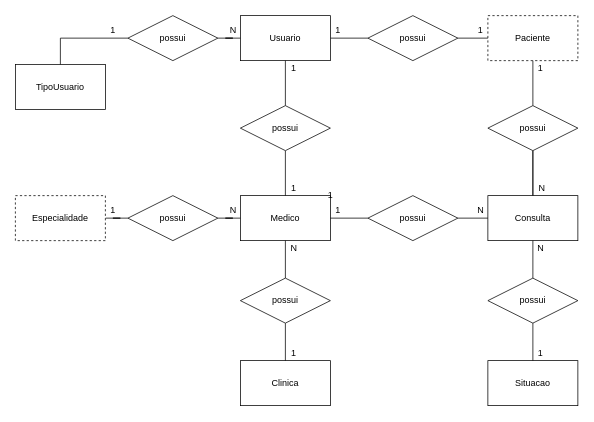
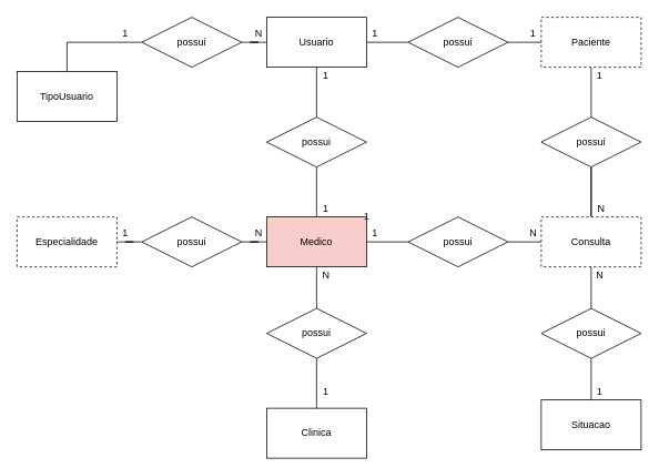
  <mxCell id="0" />
  <mxCell id="1" parent="0" />
  <mxCell id="2" value="TipoUsuario" style="rounded=0;whiteSpace=wrap;html=1;" vertex="1" parent="1"><mxGeometry x="20" y="85" width="120" height="60" as="geometry" /></mxCell>
  <mxCell id="3" style="edgeStyle=orthogonalEdgeStyle;rounded=0;orthogonalLoop=1;jettySize=auto;html=1;entryX=0;entryY=0.5;entryDx=0;entryDy=0;endArrow=none;endFill=0;" edge="1" parent="1" source="4" target="12"><mxGeometry relative="1" as="geometry" /></mxCell>
  <mxCell id="4" value="Usuario" style="rounded=0;whiteSpace=wrap;html=1;" vertex="1" parent="1"><mxGeometry x="320" y="20" width="120" height="60" as="geometry" /></mxCell>
  <mxCell id="5" style="edgeStyle=orthogonalEdgeStyle;rounded=0;orthogonalLoop=1;jettySize=auto;html=1;endArrow=none;endFill=0;" edge="1" parent="1" source="7" target="4"><mxGeometry relative="1" as="geometry" /></mxCell>
  <mxCell id="6" style="edgeStyle=orthogonalEdgeStyle;rounded=0;orthogonalLoop=1;jettySize=auto;html=1;endArrow=none;endFill=0;" edge="1" parent="1" source="7" target="2"><mxGeometry relative="1" as="geometry" /></mxCell>
  <mxCell id="7" value="possui" style="shape=rhombus;perimeter=rhombusPerimeter;whiteSpace=wrap;html=1;align=center;" vertex="1" parent="1"><mxGeometry x="170" y="20" width="120" height="60" as="geometry" /></mxCell>
  <mxCell id="8" value="1" style="text;html=1;align=center;verticalAlign=middle;resizable=0;points=[];autosize=1;strokeColor=none;" vertex="1" parent="1"><mxGeometry x="140" y="30" width="20" height="20" as="geometry" /></mxCell>
  <mxCell id="9" value="Paciente" style="rounded=0;whiteSpace=wrap;html=1;dashed=1;" vertex="1" parent="1"><mxGeometry x="650" y="20" width="120" height="60" as="geometry" /></mxCell>
- <mxCell id="10" value="Medico" style="rounded=0;whiteSpace=wrap;html=1;" vertex="1" parent="1"><mxGeometry x="320" y="260" width="120" height="60" as="geometry" /></mxCell>
+ <mxCell id="10" value="Medico" style="rounded=0;whiteSpace=wrap;html=1;fillColor=#f8cecc;" vertex="1" parent="1"><mxGeometry x="320" y="260" width="120" height="60" as="geometry" /></mxCell>
  <mxCell id="11" style="edgeStyle=orthogonalEdgeStyle;rounded=0;orthogonalLoop=1;jettySize=auto;html=1;exitX=1;exitY=0.5;exitDx=0;exitDy=0;endArrow=none;endFill=0;" edge="1" parent="1" source="12" target="9"><mxGeometry relative="1" as="geometry" /></mxCell>
  <mxCell id="12" value="possui" style="shape=rhombus;perimeter=rhombusPerimeter;whiteSpace=wrap;html=1;align=center;" vertex="1" parent="1"><mxGeometry x="490" y="20" width="120" height="60" as="geometry" /></mxCell>
  <mxCell id="13" style="edgeStyle=orthogonalEdgeStyle;rounded=0;orthogonalLoop=1;jettySize=auto;html=1;exitX=0.5;exitY=1;exitDx=0;exitDy=0;endArrow=none;endFill=0;" edge="1" parent="1" source="15" target="10"><mxGeometry relative="1" as="geometry" /></mxCell>
  <mxCell id="14" style="edgeStyle=orthogonalEdgeStyle;rounded=0;orthogonalLoop=1;jettySize=auto;html=1;exitX=0.5;exitY=0;exitDx=0;exitDy=0;endArrow=none;endFill=0;" edge="1" parent="1" source="15" target="4"><mxGeometry relative="1" as="geometry" /></mxCell>
  <mxCell id="15" value="possui" style="shape=rhombus;perimeter=rhombusPerimeter;whiteSpace=wrap;html=1;align=center;" vertex="1" parent="1"><mxGeometry x="320" y="140" width="120" height="60" as="geometry" /></mxCell>
  <mxCell id="16" value="1" style="text;html=1;align=center;verticalAlign=middle;resizable=0;points=[];autosize=1;strokeColor=none;" vertex="1" parent="1"><mxGeometry x="381" y="80" width="20" height="20" as="geometry" /></mxCell>
  <mxCell id="17" value="1" style="text;html=1;align=center;verticalAlign=middle;resizable=0;points=[];autosize=1;strokeColor=none;" vertex="1" parent="1"><mxGeometry x="440" y="30" width="20" height="20" as="geometry" /></mxCell>
  <mxCell id="18" value="N" style="text;html=1;align=center;verticalAlign=middle;resizable=0;points=[];autosize=1;strokeColor=none;" vertex="1" parent="1"><mxGeometry x="300" y="30" width="20" height="20" as="geometry" /></mxCell>
  <mxCell id="19" value="1" style="text;html=1;align=center;verticalAlign=middle;resizable=0;points=[];autosize=1;strokeColor=none;" vertex="1" parent="1"><mxGeometry x="381" y="240" width="20" height="20" as="geometry" /></mxCell>
  <mxCell id="20" value="1" style="text;html=1;align=center;verticalAlign=middle;resizable=0;points=[];autosize=1;strokeColor=none;" vertex="1" parent="1"><mxGeometry x="630" y="30" width="20" height="20" as="geometry" /></mxCell>
  <mxCell id="21" style="edgeStyle=orthogonalEdgeStyle;rounded=0;orthogonalLoop=1;jettySize=auto;html=1;endArrow=none;endFill=0;" edge="1" parent="1" source="22" target="10"><mxGeometry relative="1" as="geometry" /></mxCell>
  <mxCell id="22" value="possui" style="shape=rhombus;perimeter=rhombusPerimeter;whiteSpace=wrap;html=1;align=center;" vertex="1" parent="1"><mxGeometry x="170" y="260" width="120" height="60" as="geometry" /></mxCell>
  <mxCell id="23" style="edgeStyle=orthogonalEdgeStyle;rounded=0;orthogonalLoop=1;jettySize=auto;html=1;entryX=0;entryY=0.5;entryDx=0;entryDy=0;endArrow=none;endFill=0;" edge="1" parent="1" source="24" target="22"><mxGeometry relative="1" as="geometry" /></mxCell>
  <mxCell id="24" value="Especialidade" style="rounded=0;whiteSpace=wrap;html=1;dashed=1;" vertex="1" parent="1"><mxGeometry x="20" y="260" width="120" height="60" as="geometry" /></mxCell>
  <mxCell id="25" value="1" style="text;html=1;align=center;verticalAlign=middle;resizable=0;points=[];autosize=1;strokeColor=none;" vertex="1" parent="1"><mxGeometry x="140" y="270" width="20" height="20" as="geometry" /></mxCell>
  <mxCell id="26" value="N" style="text;html=1;align=center;verticalAlign=middle;resizable=0;points=[];autosize=1;strokeColor=none;" vertex="1" parent="1"><mxGeometry x="300" y="270" width="20" height="20" as="geometry" /></mxCell>
  <mxCell id="27" value="" style="edgeStyle=orthogonalEdgeStyle;rounded=0;orthogonalLoop=1;jettySize=auto;html=1;endArrow=none;endFill=0;" edge="1" parent="1" source="28" target="34"><mxGeometry relative="1" as="geometry" /></mxCell>
- <mxCell id="28" value="Consulta" style="rounded=0;whiteSpace=wrap;html=1;" vertex="1" parent="1"><mxGeometry x="650" y="260" width="120" height="60" as="geometry" /></mxCell>
+ <mxCell id="28" value="Consulta" style="rounded=0;whiteSpace=wrap;html=1;dashed=1;" vertex="1" parent="1"><mxGeometry x="650" y="260" width="120" height="60" as="geometry" /></mxCell>
  <mxCell id="29" style="edgeStyle=orthogonalEdgeStyle;rounded=0;orthogonalLoop=1;jettySize=auto;html=1;entryX=0;entryY=0.5;entryDx=0;entryDy=0;endArrow=none;endFill=0;" edge="1" parent="1" source="31" target="28"><mxGeometry relative="1" as="geometry" /></mxCell>
  <mxCell id="30" style="edgeStyle=orthogonalEdgeStyle;rounded=0;orthogonalLoop=1;jettySize=auto;html=1;entryX=1;entryY=0.5;entryDx=0;entryDy=0;endArrow=none;endFill=0;" edge="1" parent="1" source="31" target="10"><mxGeometry relative="1" as="geometry" /></mxCell>
  <mxCell id="31" value="possui" style="shape=rhombus;perimeter=rhombusPerimeter;whiteSpace=wrap;html=1;align=center;" vertex="1" parent="1"><mxGeometry x="490" y="260" width="120" height="60" as="geometry" /></mxCell>
  <mxCell id="32" style="edgeStyle=orthogonalEdgeStyle;rounded=0;orthogonalLoop=1;jettySize=auto;html=1;endArrow=none;endFill=0;" edge="1" parent="1" source="34" target="28"><mxGeometry relative="1" as="geometry" /></mxCell>
  <mxCell id="33" style="edgeStyle=orthogonalEdgeStyle;rounded=0;orthogonalLoop=1;jettySize=auto;html=1;entryX=0.5;entryY=1;entryDx=0;entryDy=0;endArrow=none;endFill=0;" edge="1" parent="1" source="34" target="9"><mxGeometry relative="1" as="geometry" /></mxCell>
  <mxCell id="34" value="possui" style="shape=rhombus;perimeter=rhombusPerimeter;whiteSpace=wrap;html=1;align=center;" vertex="1" parent="1"><mxGeometry x="650" y="140" width="120" height="60" as="geometry" /></mxCell>
  <mxCell id="35" value="N" style="text;html=1;align=center;verticalAlign=middle;resizable=0;points=[];autosize=1;strokeColor=none;" vertex="1" parent="1"><mxGeometry x="630" y="270" width="20" height="20" as="geometry" /></mxCell>
  <mxCell id="36" value="&amp;nbsp;N" style="text;html=1;align=center;verticalAlign=middle;resizable=0;points=[];autosize=1;strokeColor=none;" vertex="1" parent="1"><mxGeometry x="705" y="240" width="30" height="20" as="geometry" /></mxCell>
  <mxCell id="37" value="1" style="text;html=1;align=center;verticalAlign=middle;resizable=0;points=[];autosize=1;strokeColor=none;" vertex="1" parent="1"><mxGeometry x="440" y="270" width="20" height="20" as="geometry" /></mxCell>
  <mxCell id="38" value="1" style="text;html=1;align=center;verticalAlign=middle;resizable=0;points=[];autosize=1;strokeColor=none;" vertex="1" parent="1"><mxGeometry x="710" y="80" width="20" height="20" as="geometry" /></mxCell>
  <mxCell id="39" value="Situacao" style="rounded=0;whiteSpace=wrap;html=1;" vertex="1" parent="1"><mxGeometry x="650" y="480" width="120" height="60" as="geometry" /></mxCell>
  <mxCell id="40" style="edgeStyle=orthogonalEdgeStyle;rounded=0;orthogonalLoop=1;jettySize=auto;html=1;entryX=0.5;entryY=1;entryDx=0;entryDy=0;endArrow=none;endFill=0;" edge="1" parent="1" source="42" target="28"><mxGeometry relative="1" as="geometry" /></mxCell>
  <mxCell id="41" style="edgeStyle=orthogonalEdgeStyle;rounded=0;orthogonalLoop=1;jettySize=auto;html=1;endArrow=none;endFill=0;" edge="1" parent="1" source="42" target="39"><mxGeometry relative="1" as="geometry" /></mxCell>
  <mxCell id="42" value="possui" style="shape=rhombus;perimeter=rhombusPerimeter;whiteSpace=wrap;html=1;align=center;" vertex="1" parent="1"><mxGeometry x="650" y="370" width="120" height="60" as="geometry" /></mxCell>
  <mxCell id="43" value="N" style="text;html=1;align=center;verticalAlign=middle;resizable=0;points=[];autosize=1;strokeColor=none;" vertex="1" parent="1"><mxGeometry x="710" y="320" width="20" height="20" as="geometry" /></mxCell>
  <mxCell id="44" value="1" style="text;html=1;align=center;verticalAlign=middle;resizable=0;points=[];autosize=1;strokeColor=none;" vertex="1" parent="1"><mxGeometry x="710" y="460" width="20" height="20" as="geometry" /></mxCell>
- <mxCell id="45" value="Clinica" style="rounded=0;whiteSpace=wrap;html=1;" vertex="1" parent="1"><mxGeometry x="320" y="480" width="120" height="60" as="geometry" /></mxCell>
+ <mxCell id="45" value="Clinica" style="rounded=0;whiteSpace=wrap;html=1;" vertex="1" parent="1"><mxGeometry x="320" y="490" width="120" height="60" as="geometry" /></mxCell>
  <mxCell id="46" style="edgeStyle=orthogonalEdgeStyle;rounded=0;orthogonalLoop=1;jettySize=auto;html=1;entryX=0.5;entryY=1;entryDx=0;entryDy=0;endArrow=none;endFill=0;" edge="1" parent="1" source="48" target="10"><mxGeometry relative="1" as="geometry" /></mxCell>
  <mxCell id="47" style="edgeStyle=orthogonalEdgeStyle;rounded=0;orthogonalLoop=1;jettySize=auto;html=1;entryX=0.5;entryY=0;entryDx=0;entryDy=0;endArrow=none;endFill=0;" edge="1" parent="1" source="48" target="45"><mxGeometry relative="1" as="geometry" /></mxCell>
  <mxCell id="48" value="possui" style="shape=rhombus;perimeter=rhombusPerimeter;whiteSpace=wrap;html=1;align=center;" vertex="1" parent="1"><mxGeometry x="320" y="370" width="120" height="60" as="geometry" /></mxCell>
  <mxCell id="49" value="N" style="text;html=1;align=center;verticalAlign=middle;resizable=0;points=[];autosize=1;strokeColor=none;" vertex="1" parent="1"><mxGeometry x="381" y="320" width="20" height="20" as="geometry" /></mxCell>
  <mxCell id="50" value="1" style="text;html=1;align=center;verticalAlign=middle;resizable=0;points=[];autosize=1;strokeColor=none;" vertex="1" parent="1"><mxGeometry x="430" y="250" width="20" height="20" as="geometry" /></mxCell>
  <mxCell id="51" value="1" style="text;html=1;align=center;verticalAlign=middle;resizable=0;points=[];autosize=1;strokeColor=none;" vertex="1" parent="1"><mxGeometry x="381" y="460" width="20" height="20" as="geometry" /></mxCell>
